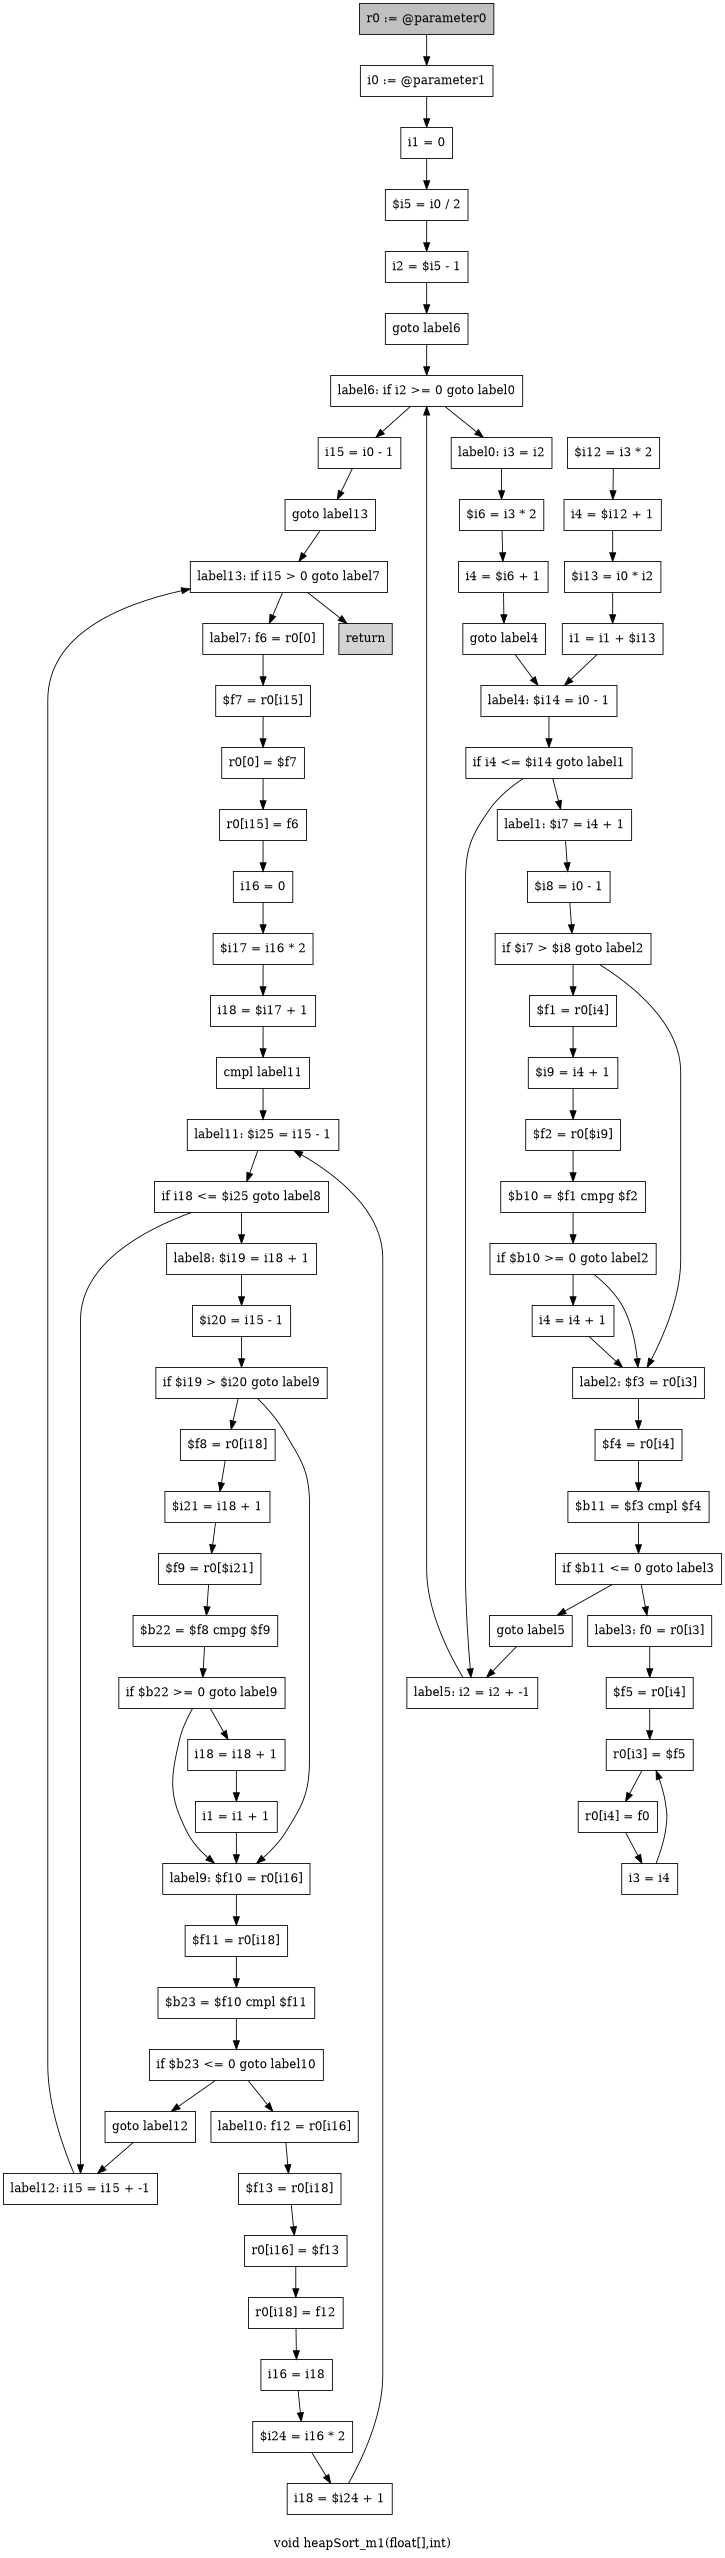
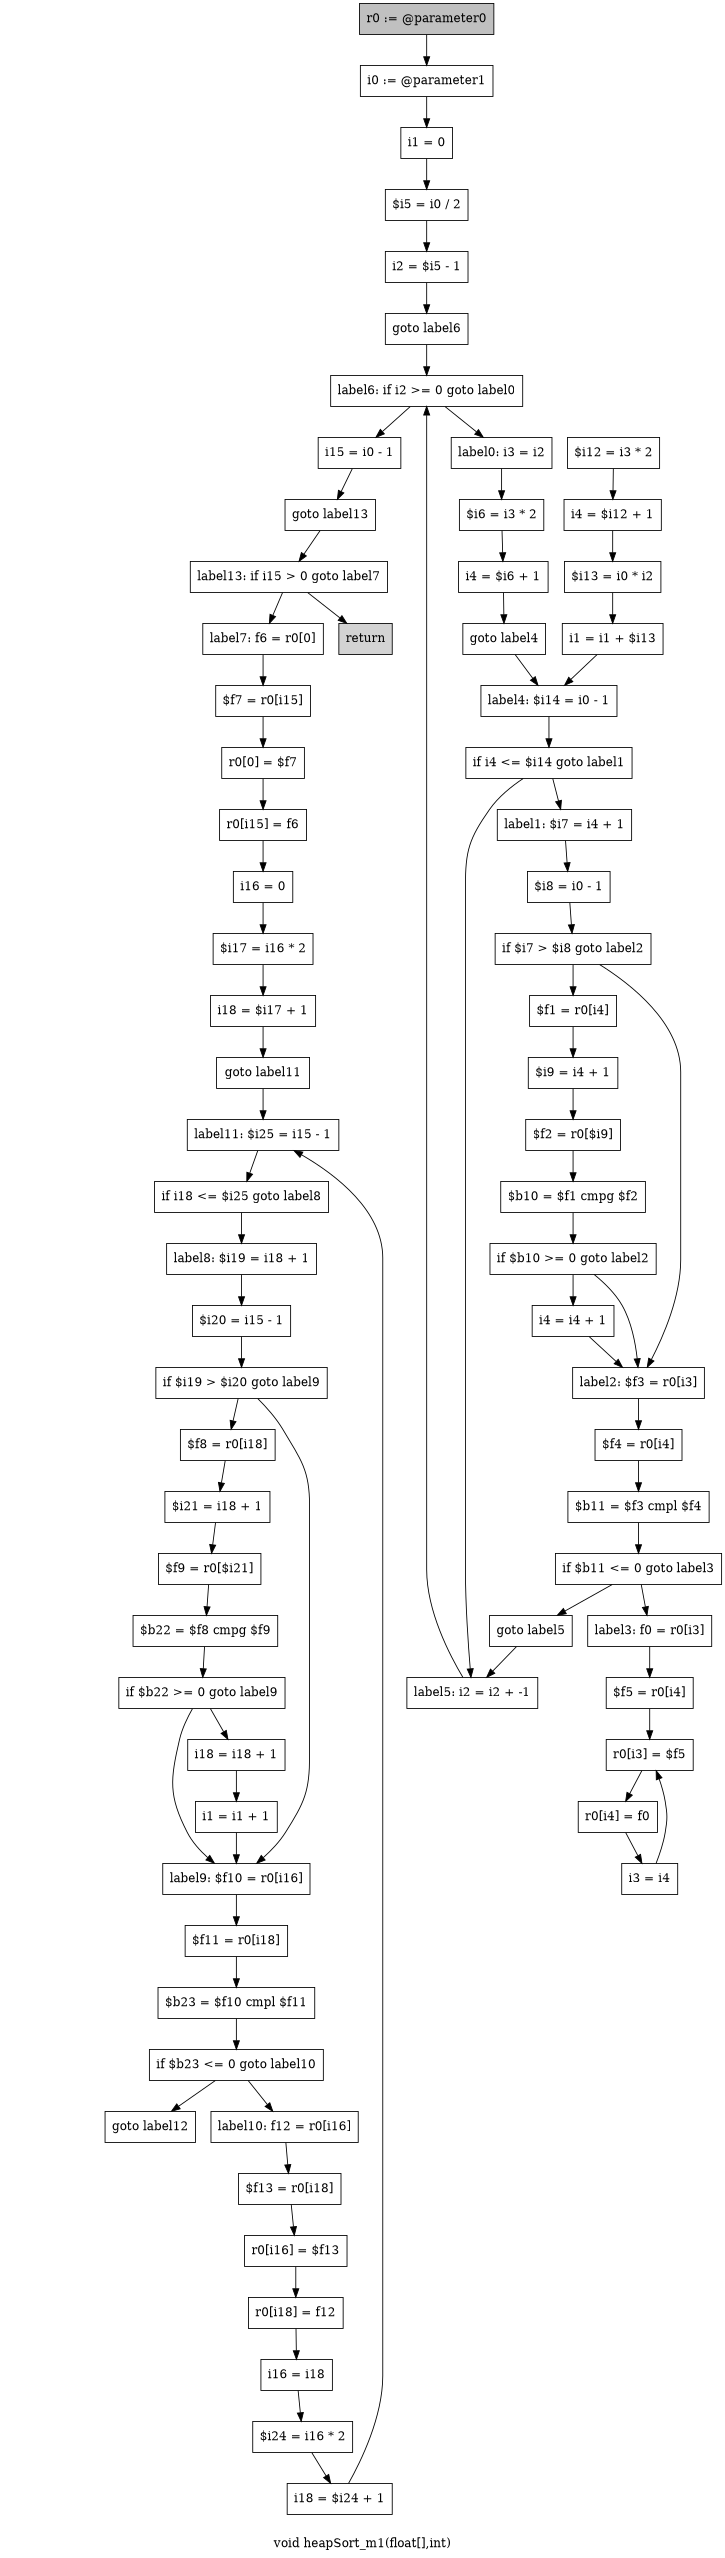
  digraph {
    label="void heapSort_m1(float[],int)"
    node [shape=box]
    n1 [fillcolor=gray label="r0 := @parameter0" style=filled]
    n2 [label="i0 := @parameter1"]
    n3 [label="i1 = 0"]
    n4 [label="$i5 = i0 / 2"]
    n5 [label="i2 = $i5 - 1"]
    n6 [label="goto label6"]
    n7 [label="label6: if i2 >= 0 goto label0"]
    n8 [label="label0: i3 = i2"]
    n9 [label="i15 = i0 - 1"]
    n10 [label="$i6 = i3 * 2"]
    n11 [label="goto label13"]
    n12 [label="i4 = $i6 + 1"]
    n13 [label="goto label4"]
    n14 [label="label4: $i14 = i0 - 1"]
    n15 [label="if i4 <= $i14 goto label1"]
    n16 [label="label1: $i7 = i4 + 1"]
    n17 [label="label5: i2 = i2 + -1"]
    n18 [label="$i8 = i0 - 1"]
    n19 [label="if $i7 > $i8 goto label2"]
    n20 [label="$f1 = r0[i4]"]
    n21 [label="label2: $f3 = r0[i3]"]
    n22 [label="$i9 = i4 + 1"]
    n23 [label="$f4 = r0[i4]"]
    n24 [label="$f2 = r0[$i9]"]
    n25 [label="$b11 = $f3 cmpl $f4"]
    n26 [label="$b10 = $f1 cmpg $f2"]
    n27 [label="if $b10 >= 0 goto label2"]
    n28 [label="i4 = i4 + 1"]
    n29 [label="if $b11 <= 0 goto label3"]
    n30 [label="goto label5"]
    n31 [label="label3: f0 = r0[i3]"]
    n32 [label="$f5 = r0[i4]"]
    n33 [label="r0[i3] = $f5"]
    n34 [label="r0[i4] = f0"]
    n35 [label="i3 = i4"]
    n36 [label="$i12 = i3 * 2"]
    n37 [label="i4 = $i12 + 1"]
    n38 [label="$i13 = i0 * i2"]
    n39 [label="i1 = i1 + $i13"]
    n40 [label="label13: if i15 > 0 goto label7"]
    n41 [label="label7: f6 = r0[0]"]
    n42 [fillcolor=lightgray label=return style=filled]
    n43 [label="$f7 = r0[i15]"]
    n44 [label="r0[0] = $f7"]
    n45 [label="r0[i15] = f6"]
    n46 [label="i16 = 0"]
    n47 [label="$i17 = i16 * 2"]
    n48 [label="i18 = $i17 + 1"]
-   n49 [label="cmpl label11"]
+   n49 [label="goto label11"]
    n50 [label="label11: $i25 = i15 - 1"]
    n51 [label="if i18 <= $i25 goto label8"]
    n52 [label="label8: $i19 = i18 + 1"]
-   n53 [label="label12: i15 = i15 + -1"]
    n54 [label="$i20 = i15 - 1"]
    n55 [label="if $i19 > $i20 goto label9"]
    n56 [label="$f8 = r0[i18]"]
    n57 [label="label9: $f10 = r0[i16]"]
    n58 [label="$i21 = i18 + 1"]
    n59 [label="$f11 = r0[i18]"]
    n60 [label="$f9 = r0[$i21]"]
    n61 [label="$b23 = $f10 cmpl $f11"]
    n62 [label="$b22 = $f8 cmpg $f9"]
    n63 [label="if $b22 >= 0 goto label9"]
    n64 [label="i18 = i18 + 1"]
    n65 [label="i1 = i1 + 1"]
    n66 [label="if $b23 <= 0 goto label10"]
    n67 [label="goto label12"]
    n68 [label="label10: f12 = r0[i16]"]
    n69 [label="$f13 = r0[i18]"]
    n70 [label="r0[i16] = $f13"]
    n71 [label="r0[i18] = f12"]
    n72 [label="i16 = i18"]
    n73 [label="$i24 = i16 * 2"]
    n74 [label="i18 = $i24 + 1"]
    n1 -> n2
    n2 -> n3
    n3 -> n4
    n4 -> n5
    n5 -> n6
    n6 -> n7
    n7 -> n8
    n7 -> n9
    n8 -> n10
    n9 -> n11
    n10 -> n12
    n11 -> n40
    n12 -> n13
    n13 -> n14
    n14 -> n15
    n15 -> n16
    n15 -> n17
    n16 -> n18
    n17 -> n7
    n18 -> n19
    n19 -> n20
    n19 -> n21
    n20 -> n22
    n21 -> n23
    n22 -> n24
    n23 -> n25
    n24 -> n26
    n25 -> n29
    n26 -> n27
    n27 -> n21
    n27 -> n28
    n28 -> n21
    n29 -> n30
    n29 -> n31
    n30 -> n17
    n31 -> n32
    n32 -> n33
    n33 -> n34
    n34 -> n35
    n35 -> n33
    n36 -> n37
    n37 -> n38
    n38 -> n39
    n39 -> n14
    n40 -> n41
    n40 -> n42
    n41 -> n43
    n43 -> n44
    n44 -> n45
    n45 -> n46
    n46 -> n47
    n47 -> n48
    n48 -> n49
    n49 -> n50
    n50 -> n51
    n51 -> n52
-   n51 -> n53
    n52 -> n54
-   n53 -> n40
    n54 -> n55
    n55 -> n56
    n55 -> n57
    n56 -> n58
    n57 -> n59
    n58 -> n60
    n59 -> n61
    n60 -> n62
    n61 -> n66
    n62 -> n63
    n63 -> n57
    n63 -> n64
    n64 -> n65
    n65 -> n57
    n66 -> n67
    n66 -> n68
-   n67 -> n53
    n68 -> n69
    n69 -> n70
    n70 -> n71
    n71 -> n72
    n72 -> n73
    n73 -> n74
    n74 -> n50
  }
